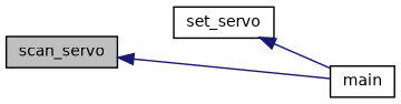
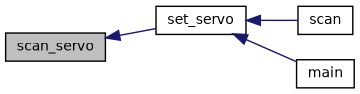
  digraph {
    rankdir=LR
    node [color=black fillcolor=white fontname=Helvetica fontsize=10 shape=record style=filled]
    edge [color=midnightblue dir=back fontname=Helvetica fontsize=10 labelfontname=Helvetica labelfontsize=10 style=solid]
    n1 [fillcolor=grey75 fontcolor=black height=0.2 label=scan_servo width=0.4]
    n2 [height=0.2 label=set_servo width=0.4]
+   n3 [height=0.2 label=scan width=0.4]
    n4 [height=0.2 label=main width=0.4]
-   n1 -> n4
+   n1 -> n2
+   n2 -> n3
    n2 -> n4
  }
